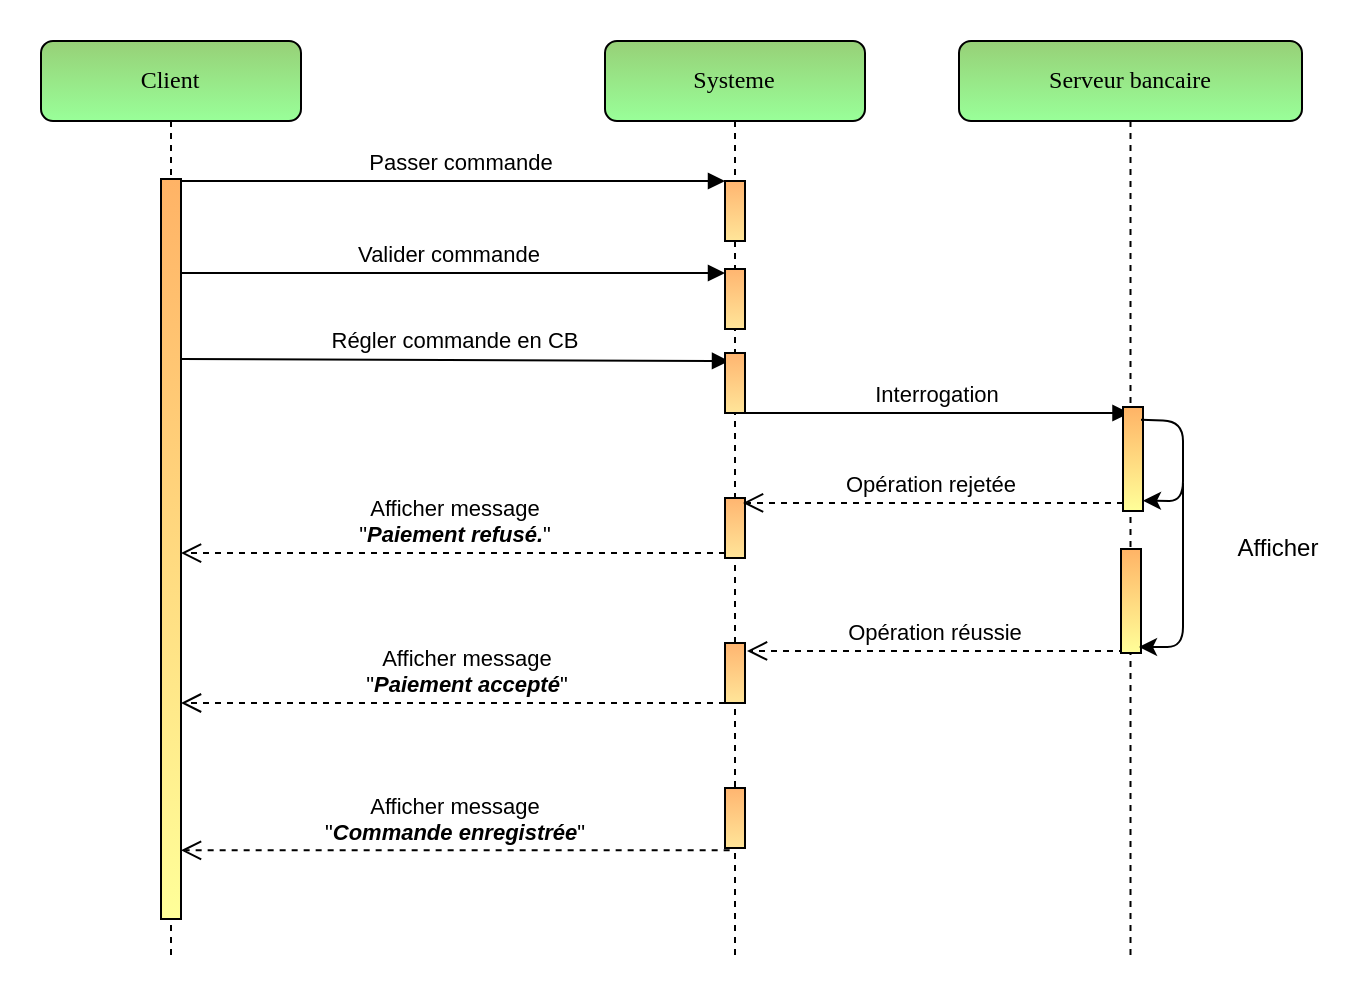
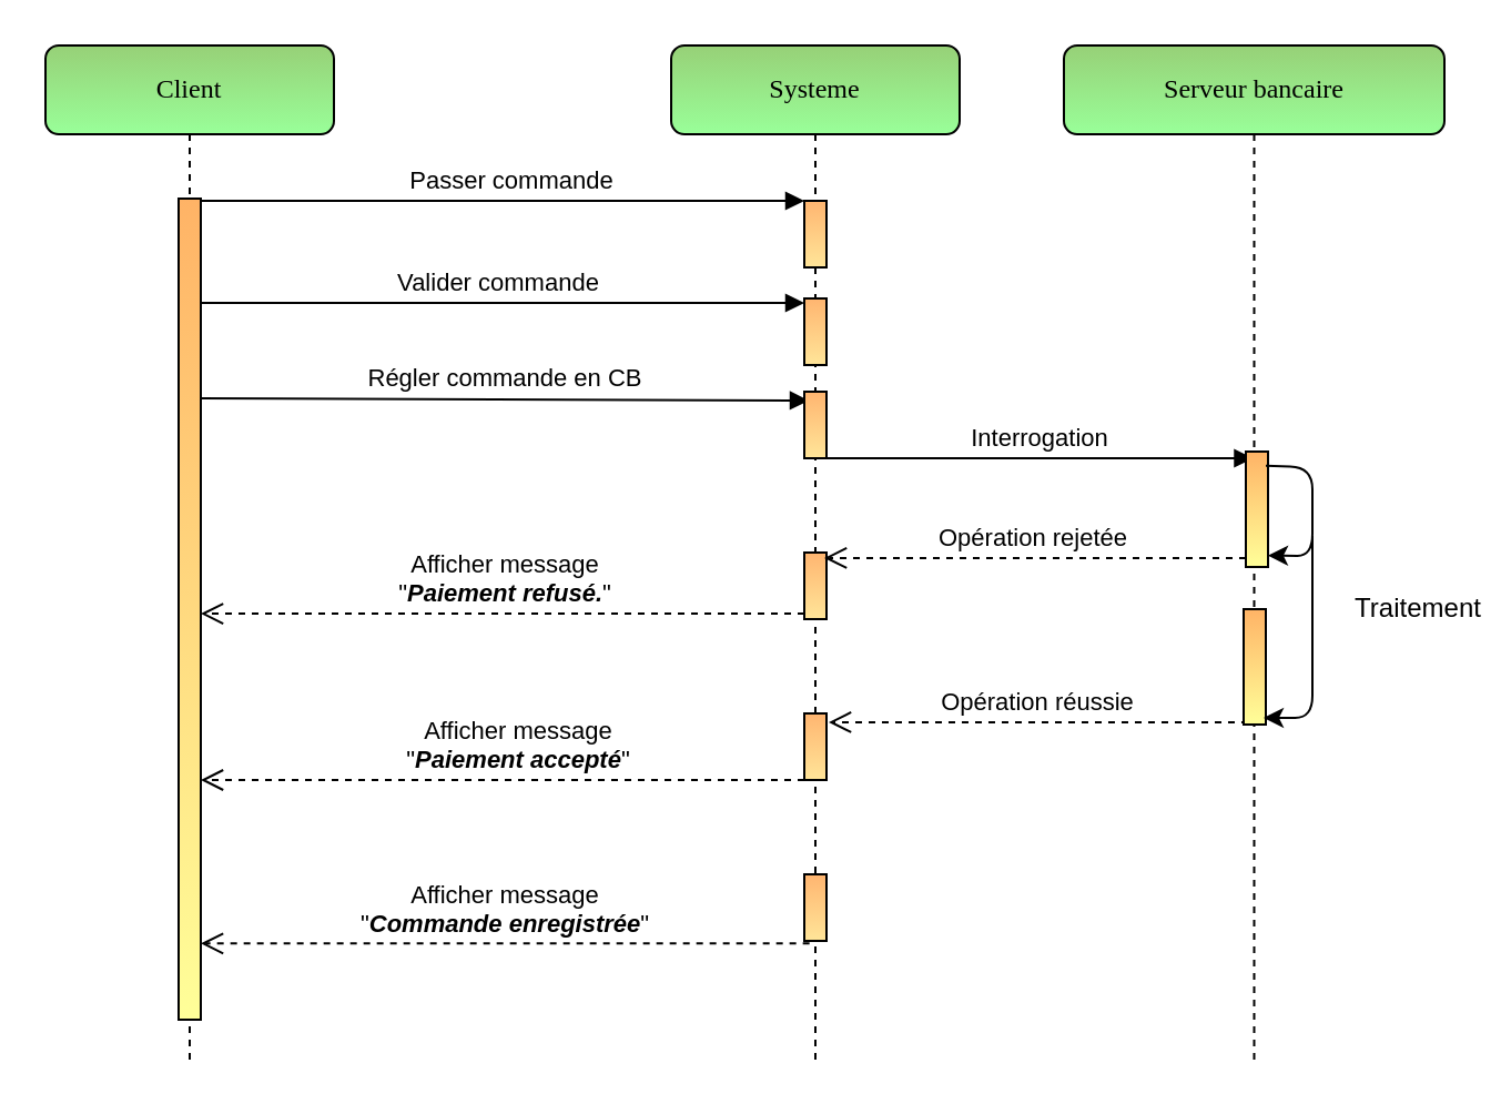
  <mxCell id="0" />
  <mxCell id="1" parent="0" />
  <mxCell id="2" value="&lt;div&gt;Afficher message&lt;/div&gt;&lt;div&gt;&quot;&lt;i&gt;&lt;b&gt;Paiement accepté&lt;/b&gt;&lt;/i&gt;&quot;&lt;/div&gt;" style="html=1;verticalAlign=bottom;endArrow=open;dashed=1;endSize=8;exitX=0.6;exitY=1;exitDx=0;exitDy=0;exitPerimeter=0;labelBackgroundColor=none;" parent="1" source="14" target="24" edge="1"><mxGeometry x="-0.03" relative="1" as="geometry"><mxPoint x="384" y="351" as="sourcePoint" /><mxPoint x="103" y="395" as="targetPoint" /><mxPoint as="offset" /></mxGeometry></mxCell>
  <mxCell id="3" value="&lt;div&gt;Afficher message&lt;/div&gt;&lt;div&gt;&quot;&lt;i&gt;&lt;b&gt;Commande enregistrée&lt;/b&gt;&lt;/i&gt;&quot;&lt;/div&gt;" style="html=1;verticalAlign=bottom;endArrow=open;dashed=1;endSize=8;exitX=0.233;exitY=1.039;exitDx=0;exitDy=0;exitPerimeter=0;labelBackgroundColor=none;" parent="1" source="15" target="24" edge="1"><mxGeometry relative="1" as="geometry"><mxPoint x="394" y="494.992" as="sourcePoint" /><mxPoint x="91" y="425" as="targetPoint" /></mxGeometry></mxCell>
  <mxCell id="4" value="Opération réussie" style="html=1;verticalAlign=bottom;endArrow=open;dashed=1;endSize=8;entryX=1.1;entryY=0.133;entryDx=0;entryDy=0;entryPerimeter=0;exitX=0.2;exitY=0.981;exitDx=0;exitDy=0;exitPerimeter=0;labelBackgroundColor=none;" parent="1" source="19" target="14" edge="1"><mxGeometry relative="1" as="geometry"><mxPoint x="596" y="317" as="sourcePoint" /><mxPoint x="400" y="351" as="targetPoint" /></mxGeometry></mxCell>
  <mxCell id="5" value="Interrogation" style="html=1;verticalAlign=bottom;startArrow=none;endArrow=block;startSize=8;startFill=0;exitX=0.9;exitY=1;exitDx=0;exitDy=0;exitPerimeter=0;labelBackgroundColor=none;" parent="1" source="12" target="16" edge="1"><mxGeometry relative="1" as="geometry"><mxPoint x="137" y="837" as="sourcePoint" /><mxPoint x="596" y="206" as="targetPoint" /></mxGeometry></mxCell>
  <mxCell id="6" value="Régler commande en CB" style="html=1;verticalAlign=bottom;startArrow=none;endArrow=block;startSize=8;startFill=0;labelBackgroundColor=none;entryX=0.2;entryY=0.133;entryDx=0;entryDy=0;entryPerimeter=0;" parent="1" target="12" edge="1"><mxGeometry relative="1" as="geometry"><mxPoint x="90" y="179" as="sourcePoint" /><mxPoint x="335" y="200" as="targetPoint" /></mxGeometry></mxCell>
  <mxCell id="7" value="Passer commande" style="html=1;verticalAlign=bottom;startArrow=none;endArrow=block;startSize=8;entryX=0;entryY=0;entryDx=0;entryDy=0;entryPerimeter=0;startFill=0;labelBackgroundColor=none;" parent="1" source="22" target="10" edge="1"><mxGeometry x="0.045" relative="1" as="geometry"><mxPoint x="103" y="90" as="sourcePoint" /><mxPoint as="offset" /></mxGeometry></mxCell>
  <mxCell id="8" value="&lt;div&gt;Afficher message&lt;/div&gt;&lt;div&gt;&quot;&lt;i&gt;&lt;b&gt;Paiement refusé.&lt;/b&gt;&lt;/i&gt;&quot;&lt;/div&gt;" style="html=1;verticalAlign=bottom;endArrow=open;dashed=1;endSize=8;exitX=0;exitY=0.917;exitDx=0;exitDy=0;exitPerimeter=0;labelBackgroundColor=none;" parent="1" source="13" target="24" edge="1"><mxGeometry x="-0.01" relative="1" as="geometry"><mxPoint x="177" y="938" as="sourcePoint" /><mxPoint x="140" y="289" as="targetPoint" /><mxPoint as="offset" /></mxGeometry></mxCell>
  <mxCell id="9" value="Systeme" style="shape=umlLifeline;perimeter=lifelinePerimeter;whiteSpace=wrap;html=1;container=1;collapsible=0;recursiveResize=0;outlineConnect=0;rounded=1;shadow=0;comic=0;labelBackgroundColor=none;strokeColor=#000000;strokeWidth=1;fillColor=#97D077;fontFamily=Verdana;fontSize=12;align=center;gradientColor=#99FF99;glass=0;" parent="1" vertex="1"><mxGeometry x="302" y="20" width="130" height="460" as="geometry" /></mxCell>
  <mxCell id="10" value="" style="html=1;points=[];perimeter=orthogonalPerimeter;fillColor=#FFB570;gradientColor=#FFE599;labelBackgroundColor=none;" parent="9" vertex="1"><mxGeometry x="60" y="70" width="10" height="30" as="geometry" /></mxCell>
  <mxCell id="11" value="" style="html=1;points=[];perimeter=orthogonalPerimeter;fillColor=#FFB570;gradientColor=#FFE599;labelBackgroundColor=none;" parent="9" vertex="1"><mxGeometry x="60" y="114" width="10" height="30" as="geometry" /></mxCell>
  <mxCell id="12" value="" style="html=1;points=[];perimeter=orthogonalPerimeter;fillColor=#FFB570;gradientColor=#FFE599;labelBackgroundColor=none;" parent="9" vertex="1"><mxGeometry x="60" y="156" width="10" height="30" as="geometry" /></mxCell>
  <mxCell id="13" value="" style="html=1;points=[];perimeter=orthogonalPerimeter;fillColor=#FFB570;gradientColor=#FFE599;labelBackgroundColor=none;" parent="9" vertex="1"><mxGeometry x="60" y="228.5" width="10" height="30" as="geometry" /></mxCell>
  <mxCell id="14" value="" style="html=1;points=[];perimeter=orthogonalPerimeter;fillColor=#FFB570;gradientColor=#FFE599;labelBackgroundColor=none;" parent="9" vertex="1"><mxGeometry x="60" y="301" width="10" height="30" as="geometry" /></mxCell>
  <mxCell id="15" value="" style="html=1;points=[];perimeter=orthogonalPerimeter;fillColor=#FFB570;gradientColor=#FFE599;labelBackgroundColor=none;" parent="9" vertex="1"><mxGeometry x="60" y="373.5" width="10" height="30" as="geometry" /></mxCell>
  <mxCell id="16" value="Serveur bancaire" style="shape=umlLifeline;perimeter=lifelinePerimeter;whiteSpace=wrap;html=1;container=1;collapsible=0;recursiveResize=0;outlineConnect=0;rounded=1;shadow=0;comic=0;labelBackgroundColor=none;strokeColor=#000000;strokeWidth=1;fillColor=#97D077;fontFamily=Verdana;fontSize=12;align=center;gradientColor=#99FF99;glass=0;" parent="1" vertex="1"><mxGeometry x="479" y="20" width="171.5" height="460" as="geometry" /></mxCell>
  <mxCell id="17" value="" style="html=1;points=[];perimeter=orthogonalPerimeter;gradientColor=#FFFF99;fillColor=#FFB366;labelBackgroundColor=none;" parent="16" vertex="1"><mxGeometry x="82" y="183" width="10" height="52" as="geometry" /></mxCell>
  <mxCell id="18" value="" style="endArrow=classic;html=1;exitX=0.9;exitY=0.123;exitDx=0;exitDy=0;exitPerimeter=0;entryX=1;entryY=0.901;entryDx=0;entryDy=0;entryPerimeter=0;labelBackgroundColor=none;" parent="16" source="17" target="17" edge="1"><mxGeometry width="50" height="50" relative="1" as="geometry"><mxPoint x="-821.5" y="627" as="sourcePoint" /><mxPoint x="-312.5" y="215.51" as="targetPoint" /><Array as="points"><mxPoint x="112" y="190" /><mxPoint x="112" y="230" /></Array></mxGeometry></mxCell>
  <mxCell id="19" value="" style="html=1;points=[];perimeter=orthogonalPerimeter;rounded=0;shadow=0;comic=0;labelBackgroundColor=none;strokeColor=#000000;strokeWidth=1;fillColor=#FFB366;fontFamily=Verdana;fontSize=12;fontColor=#000000;align=center;gradientColor=#FFFF99;" parent="16" vertex="1"><mxGeometry x="81" y="254" width="10" height="52" as="geometry" /></mxCell>
- <mxCell id="20" value="Afficher" style="text;html=1;strokeColor=none;fillColor=none;align=center;verticalAlign=middle;whiteSpace=wrap;rounded=0;shadow=0;glass=0;labelBackgroundColor=none;" parent="16" vertex="1"><mxGeometry x="139.5" y="244" width="40" height="20" as="geometry" /></mxCell>
+ <mxCell id="20" value="Traitement" style="text;html=1;strokeColor=none;fillColor=none;align=center;verticalAlign=middle;whiteSpace=wrap;rounded=0;shadow=0;glass=0;labelBackgroundColor=none;" parent="16" vertex="1"><mxGeometry x="139.5" y="244" width="40" height="20" as="geometry" /></mxCell>
  <mxCell id="21" value="" style="endArrow=classic;html=1;entryX=0.9;entryY=0.942;entryDx=0;entryDy=0;entryPerimeter=0;labelBackgroundColor=none;" parent="16" target="19" edge="1"><mxGeometry width="50" height="50" relative="1" as="geometry"><mxPoint x="112" y="221" as="sourcePoint" /><mxPoint x="-408.5" y="656" as="targetPoint" /><Array as="points"><mxPoint x="112" y="303" /></Array></mxGeometry></mxCell>
  <mxCell id="22" value="Client" style="shape=umlLifeline;perimeter=lifelinePerimeter;whiteSpace=wrap;html=1;container=1;collapsible=0;recursiveResize=0;outlineConnect=0;rounded=1;shadow=0;comic=0;labelBackgroundColor=none;strokeColor=#000000;strokeWidth=1;fillColor=#97D077;fontFamily=Verdana;fontSize=12;align=center;gradientColor=#99FF99;glass=0;" parent="1" vertex="1"><mxGeometry x="20" y="20" width="130" height="460" as="geometry" /></mxCell>
  <mxCell id="23" value="Valider commande" style="html=1;verticalAlign=bottom;startArrow=oval;endArrow=block;startSize=8;labelBackgroundColor=none;" parent="22" target="11" edge="1"><mxGeometry relative="1" as="geometry"><mxPoint x="65" y="116" as="sourcePoint" /><mxPoint x="351" y="116" as="targetPoint" /></mxGeometry></mxCell>
  <mxCell id="24" value="" style="html=1;points=[];perimeter=orthogonalPerimeter;rounded=0;shadow=0;comic=0;labelBackgroundColor=none;strokeColor=#000000;strokeWidth=1;fillColor=#FFB366;fontFamily=Verdana;fontSize=12;fontColor=#000000;align=center;gradientColor=#FFFF99;rotation=0;" parent="22" vertex="1"><mxGeometry x="60" y="69" width="10" height="370" as="geometry" /></mxCell>
  <mxCell id="25" value="Opération rejetée" style="html=1;verticalAlign=bottom;endArrow=open;dashed=1;endSize=8;labelBackgroundColor=none;entryX=0.9;entryY=0.083;entryDx=0;entryDy=0;entryPerimeter=0;" parent="1" source="17" target="13" edge="1"><mxGeometry x="0.011" relative="1" as="geometry"><mxPoint x="414" y="251" as="targetPoint" /><mxPoint x="538" y="251" as="sourcePoint" /><mxPoint as="offset" /></mxGeometry></mxCell>
